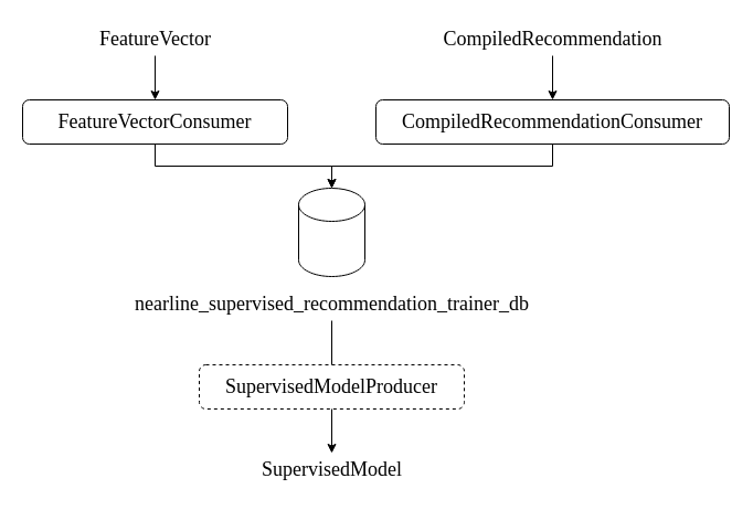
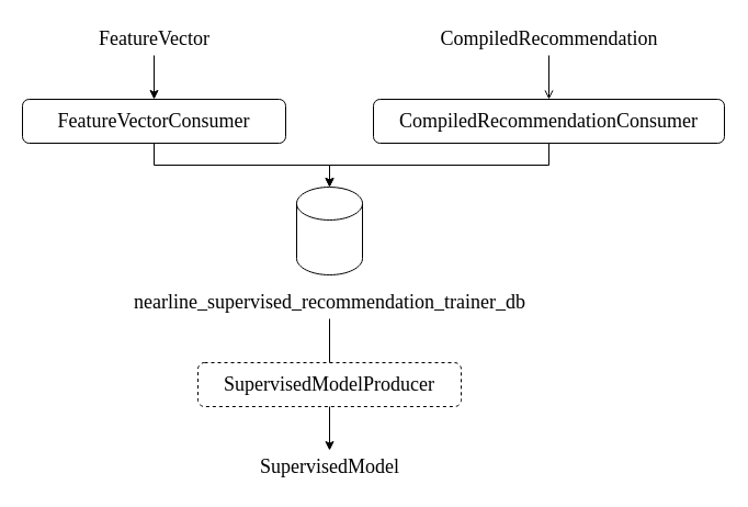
  <mxCell id="0" />
  <mxCell id="1" parent="0" />
  <mxCell id="2" style="edgeStyle=orthogonalEdgeStyle;rounded=0;orthogonalLoop=1;jettySize=auto;html=1;exitX=0.5;exitY=1;exitDx=0;exitDy=0;entryX=0.5;entryY=0;entryDx=0;entryDy=0;entryPerimeter=0;fontFamily=Ubuntu;fontSource=https://fonts.googleapis.com/css?family=Ubuntu;fontSize=18;" edge="1" parent="1" source="3" target="6"><mxGeometry relative="1" as="geometry" /></mxCell>
  <mxCell id="3" value="FeatureVectorConsumer" style="rounded=1;whiteSpace=wrap;html=1;fillColor=none;fontFamily=Ubuntu;fontSource=https://fonts.googleapis.com/css?family=Ubuntu;fontSize=18;" vertex="1" parent="1"><mxGeometry x="20" y="90" width="240" height="40" as="geometry" /></mxCell>
  <mxCell id="4" style="edgeStyle=orthogonalEdgeStyle;rounded=0;orthogonalLoop=1;jettySize=auto;html=1;entryX=0.5;entryY=0;entryDx=0;entryDy=0;startArrow=none;startFill=0;fontFamily=Ubuntu;fontSource=https://fonts.googleapis.com/css?family=Ubuntu;fontSize=18;endArrow=none;" edge="1" parent="1" source="5" target="8"><mxGeometry relative="1" as="geometry" /></mxCell>
  <mxCell id="5" value="nearline_supervised_recommendation_trainer_db" style="text;html=1;align=center;verticalAlign=middle;resizable=0;points=[];autosize=1;fontSize=18;fontFamily=Ubuntu;" vertex="1" parent="1"><mxGeometry x="90" y="260" width="420" height="30" as="geometry" /></mxCell>
  <mxCell id="6" value="" style="shape=cylinder3;whiteSpace=wrap;html=1;boundedLbl=1;backgroundOutline=1;size=15;fillColor=none;fontFamily=Ubuntu;fontSource=https://fonts.googleapis.com/css?family=Ubuntu;fontSize=18;" vertex="1" parent="1"><mxGeometry x="270" y="170" width="60" height="80" as="geometry" /></mxCell>
  <mxCell id="7" style="edgeStyle=orthogonalEdgeStyle;rounded=0;orthogonalLoop=1;jettySize=auto;html=1;exitX=0.5;exitY=1;exitDx=0;exitDy=0;" edge="1" parent="1" source="8" target="9"><mxGeometry relative="1" as="geometry" /></mxCell>
  <mxCell id="8" value="SupervisedModelProducer" style="rounded=1;whiteSpace=wrap;html=1;fillColor=none;fontFamily=Ubuntu;fontSource=https://fonts.googleapis.com/css?family=Ubuntu;fontSize=18;dashed=1;" vertex="1" parent="1"><mxGeometry x="180" y="330" width="240" height="40" as="geometry" /></mxCell>
  <mxCell id="9" value="SupervisedModel" style="text;html=1;align=center;verticalAlign=middle;resizable=0;points=[];autosize=1;fontSize=18;fontFamily=Ubuntu;" vertex="1" parent="1"><mxGeometry x="220" y="410" width="160" height="30" as="geometry" /></mxCell>
  <mxCell id="10" style="edgeStyle=orthogonalEdgeStyle;rounded=0;orthogonalLoop=1;jettySize=auto;html=1;entryX=0.5;entryY=0;entryDx=0;entryDy=0;startArrow=none;startFill=0;fontFamily=Ubuntu;fontSource=https://fonts.googleapis.com/css?family=Ubuntu;fontSize=18;" edge="1" parent="1" source="11" target="3"><mxGeometry relative="1" as="geometry" /></mxCell>
  <mxCell id="11" value="FeatureVector" style="text;html=1;align=center;verticalAlign=middle;resizable=0;points=[];autosize=1;fontSize=18;fontFamily=Ubuntu;" vertex="1" parent="1"><mxGeometry x="75" y="20" width="130" height="30" as="geometry" /></mxCell>
  <mxCell id="12" style="edgeStyle=orthogonalEdgeStyle;rounded=0;orthogonalLoop=1;jettySize=auto;html=1;exitX=0.5;exitY=1;exitDx=0;exitDy=0;entryX=0.5;entryY=0;entryDx=0;entryDy=0;entryPerimeter=0;" edge="1" parent="1" source="13" target="6"><mxGeometry relative="1" as="geometry" /></mxCell>
  <mxCell id="13" value="CompiledRecommendationConsumer" style="rounded=1;whiteSpace=wrap;html=1;fillColor=none;fontFamily=Ubuntu;fontSource=https://fonts.googleapis.com/css?family=Ubuntu;fontSize=18;" vertex="1" parent="1"><mxGeometry x="340" y="90" width="320" height="40" as="geometry" /></mxCell>
- <mxCell id="14" style="edgeStyle=orthogonalEdgeStyle;rounded=0;orthogonalLoop=1;jettySize=auto;html=1;entryX=0.5;entryY=0;entryDx=0;entryDy=0;startArrow=none;startFill=0;fontFamily=Ubuntu;fontSource=https://fonts.googleapis.com/css?family=Ubuntu;fontSize=18;" edge="1" parent="1" source="15" target="13"><mxGeometry relative="1" as="geometry" /></mxCell>
+ <mxCell id="14" style="edgeStyle=orthogonalEdgeStyle;rounded=0;orthogonalLoop=1;jettySize=auto;html=1;entryX=0.5;entryY=0;entryDx=0;entryDy=0;startArrow=none;startFill=0;fontFamily=Ubuntu;fontSource=https://fonts.googleapis.com/css?family=Ubuntu;fontSize=18;endArrow=open;" edge="1" parent="1" source="15" target="13"><mxGeometry relative="1" as="geometry" /></mxCell>
  <mxCell id="15" value="CompiledRecommendation" style="text;html=1;align=center;verticalAlign=middle;resizable=0;points=[];autosize=1;fontSize=18;fontFamily=Ubuntu;" vertex="1" parent="1"><mxGeometry x="380" y="20" width="240" height="30" as="geometry" /></mxCell>
